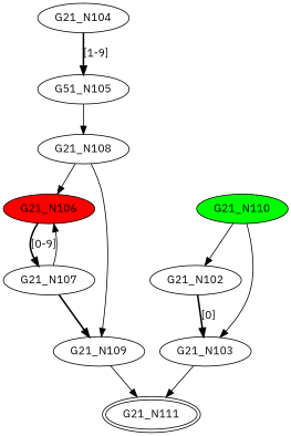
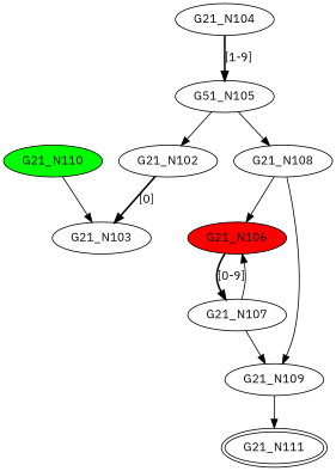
  digraph {
    fontname="IBM Plex Sans"
    node [fontname="IBM Plex Sans"]
    edge [fontname="IBM Plex Sans"]
    G21_N102
    G21_N103
    G21_N111 [peripheries=2]
    n4 [label=G51_N105]
    G21_N104
    G21_N108
    G21_N106 [fillcolor=red style=filled]
    G21_N109
    G21_N107
    G21_N110 [fillcolor=green style=filled]
    G21_N102 -> G21_N103 [label="[0]" style=bold]
-   G21_N103 -> G21_N111
    n4 -> G21_N108
    G21_N104 -> n4 [label="[1-9]" style=bold]
    G21_N108 -> G21_N106
    G21_N108 -> G21_N109
    G21_N106 -> G21_N107 [label="[0-9]" style=bold]
    G21_N109 -> G21_N111
    G21_N107 -> G21_N106
-   G21_N107 -> G21_N109 [style=bold]
-   G21_N110 -> G21_N102
+   G21_N107 -> G21_N109
+   n4 -> G21_N102
    G21_N110 -> G21_N103
  }
